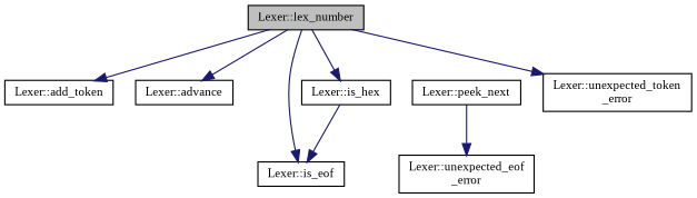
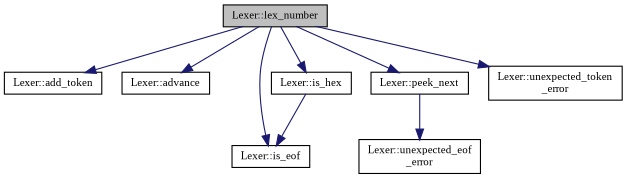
  digraph {
    fontname="Liberation Serif"
    rankdir=TB
    node [color=black fillcolor=white fontname="Liberation Serif" fontsize=10 shape=record style=filled]
    edge [color=midnightblue fontname="Liberation Serif" fontsize=10 labelfontname=Helvetica labelfontsize=10 style=solid]
    n1 [fillcolor=grey75 fontcolor=black height=0.2 label="Lexer::lex_number" width=0.4]
    n2 [height=0.2 label="Lexer::add_token" width=0.4]
    n3 [height=0.2 label="Lexer::advance" width=0.4]
    n4 [height=0.2 label="Lexer::is_eof" width=0.4]
    n5 [height=0.2 label="Lexer::is_hex" width=0.4]
    n6 [height=0.2 label="Lexer::peek_next" width=0.4]
    n7 [height=0.2 label="Lexer::unexpected_token\l_error" width=0.4]
    n8 [height=0.2 label="Lexer::unexpected_eof\l_error" width=0.4]
    n1 -> n2
    n1 -> n3
    n1 -> n4
    n1 -> n5
+   n1 -> n6
    n1 -> n7
    n5 -> n4
    n6 -> n8
  }
